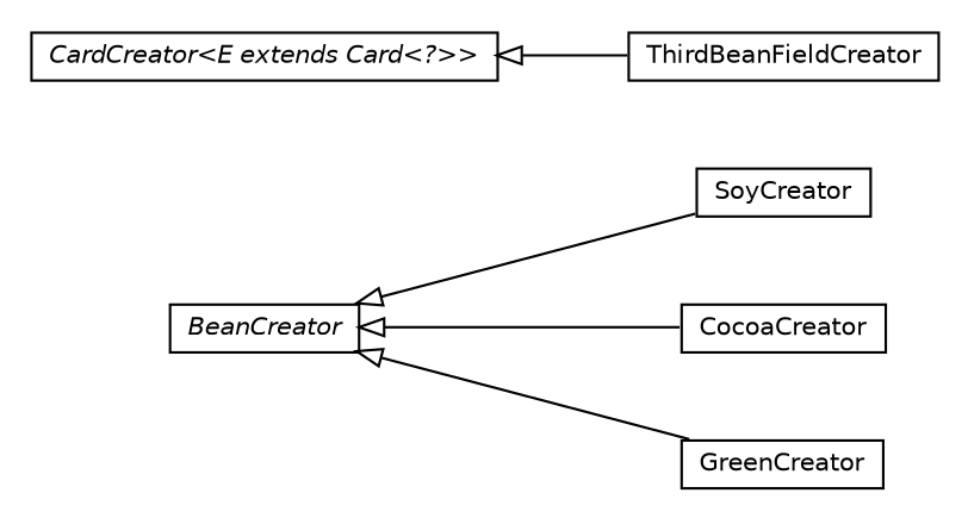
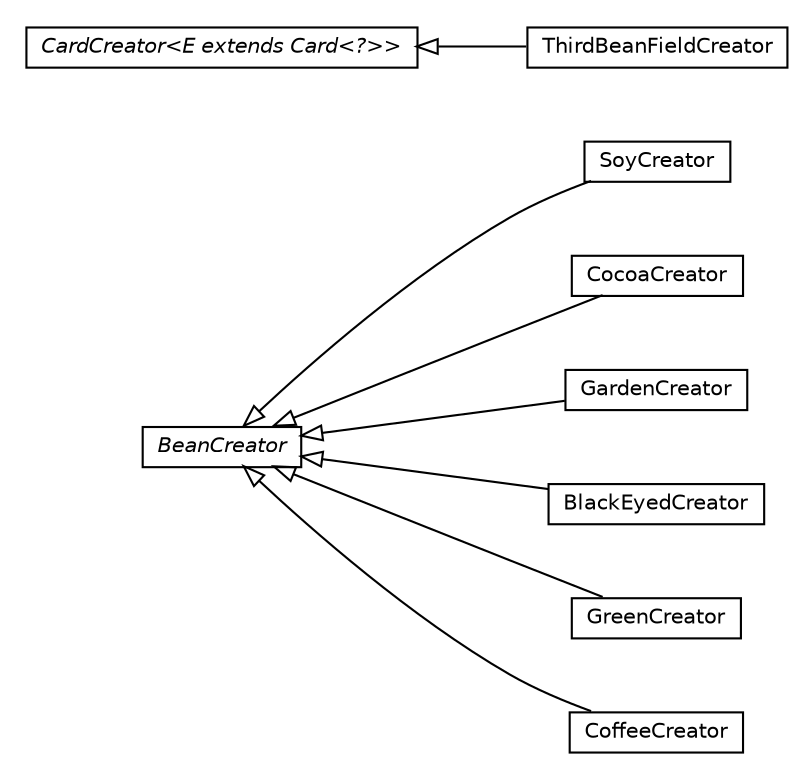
  digraph {
    nodesep=0.25
    rankdir=LR
    ranksep=0.5
    node [fontcolor=black fontname=Helvetica fontsize=10.0 shape=plaintext]
    edge [arrowtail=empty dir=back fontname=Helvetica fontsize=10 headport=p labelfontname=Helvetica labelfontsize=10 tailport=p]
    n1 [label=<<table title="bohnanza.game.factory.SoyCreator" border="0" cellborder="1" cellspacing="0" cellpadding="2" port="p"> 		<tr><td><table border="0" cellspacing="0" cellpadding="1"> <tr><td align="center" balign="center"> SoyCreator </td></tr> 		</table></td></tr> 		</table>>]
    n2 [label=<<table title="bohnanza.game.factory.CocoaCreator" border="0" cellborder="1" cellspacing="0" cellpadding="2" port="p"> 		<tr><td><table border="0" cellspacing="0" cellpadding="1"> <tr><td align="center" balign="center"> CocoaCreator </td></tr> 		</table></td></tr> 		</table>>]
    n3 [label=<<table title="bohnanza.game.factory.ThirdBeanFieldCreator" border="0" cellborder="1" cellspacing="0" cellpadding="2" port="p"> 		<tr><td><table border="0" cellspacing="0" cellpadding="1"> <tr><td align="center" balign="center"> ThirdBeanFieldCreator </td></tr> 		</table></td></tr> 		</table>>]
+   n4 [label=<<table title="bohnanza.game.factory.GardenCreator" border="0" cellborder="1" cellspacing="0" cellpadding="2" port="p"> 		<tr><td><table border="0" cellspacing="0" cellpadding="1"> <tr><td align="center" balign="center"> GardenCreator </td></tr> 		</table></td></tr> 		</table>>]
    n5 [label=<<table title="bohnanza.game.factory.CardCreator" border="0" cellborder="1" cellspacing="0" cellpadding="2" port="p"> 		<tr><td><table border="0" cellspacing="0" cellpadding="1"> <tr><td align="center" balign="center"><font face="Helvetica-Oblique"> CardCreator&lt;E extends Card&lt;?&gt;&gt; </font></td></tr> 		</table></td></tr> 		</table>>]
    n6 [label=<<table title="bohnanza.game.factory.BeanCreator" border="0" cellborder="1" cellspacing="0" cellpadding="2" port="p"> 		<tr><td><table border="0" cellspacing="0" cellpadding="1"> <tr><td align="center" balign="center"><font face="Helvetica-Oblique"> BeanCreator </font></td></tr> 		</table></td></tr> 		</table>>]
+   n7 [label=<<table title="bohnanza.game.factory.BlackEyedCreator" border="0" cellborder="1" cellspacing="0" cellpadding="2" port="p"> 		<tr><td><table border="0" cellspacing="0" cellpadding="1"> <tr><td align="center" balign="center"> BlackEyedCreator </td></tr> 		</table></td></tr> 		</table>>]
    n8 [label=<<table title="bohnanza.game.factory.GreenCreator" border="0" cellborder="1" cellspacing="0" cellpadding="2" port="p"> 		<tr><td><table border="0" cellspacing="0" cellpadding="1"> <tr><td align="center" balign="center"> GreenCreator </td></tr> 		</table></td></tr> 		</table>>]
+   n9 [label=<<table title="bohnanza.game.factory.CoffeeCreator" border="0" cellborder="1" cellspacing="0" cellpadding="2" port="p"> 		<tr><td><table border="0" cellspacing="0" cellpadding="1"> <tr><td align="center" balign="center"> CoffeeCreator </td></tr> 		</table></td></tr> 		</table>>]
    n5 -> n3
    n6 -> n1
    n6 -> n2
+   n6 -> n4
+   n6 -> n7
    n6 -> n8
+   n6 -> n9
  }
